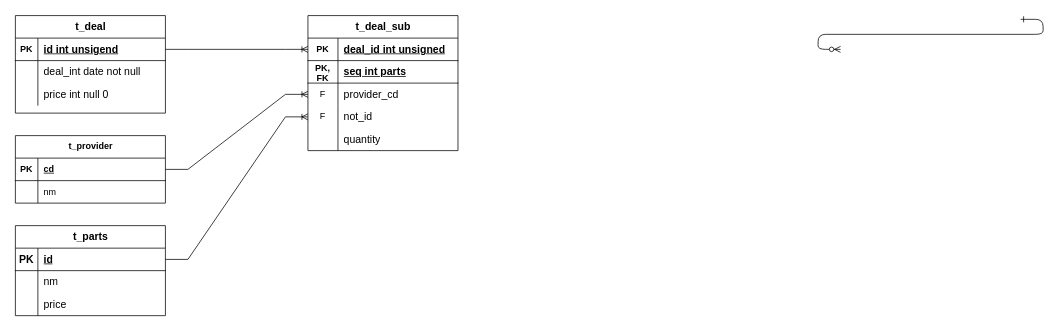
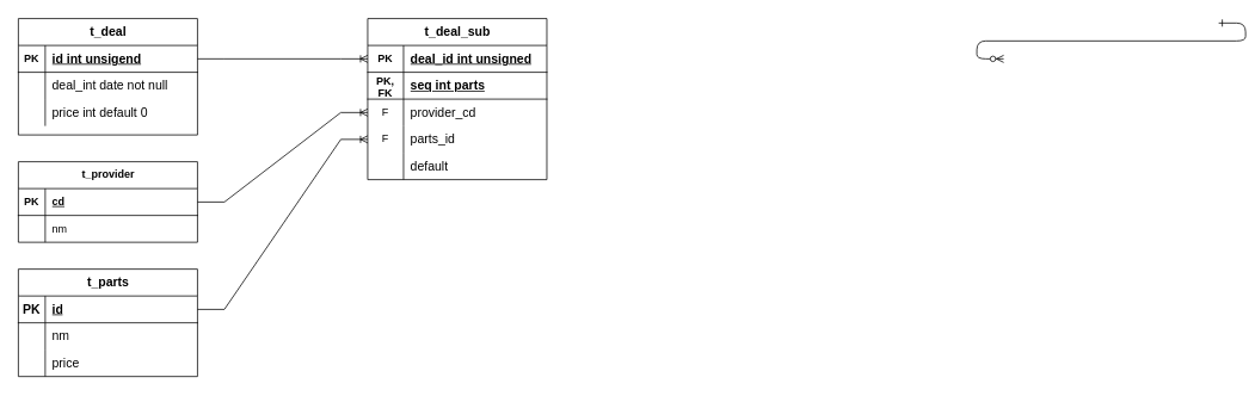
  <mxCell id="0" />
  <mxCell id="1" parent="0" />
  <mxCell id="2" value="" style="edgeStyle=entityRelationEdgeStyle;endArrow=ERzeroToMany;startArrow=ERone;endFill=1;startFill=0;" parent="1" edge="1"><mxGeometry width="100" height="100" relative="1" as="geometry"><mxPoint x="1360" y="25" as="sourcePoint" /><mxPoint x="1120" y="65" as="targetPoint" /></mxGeometry></mxCell>
  <mxCell id="3" value="&lt;font style=&quot;font-size: 14px;&quot;&gt;t_deal&lt;/font&gt;" style="shape=table;startSize=30;container=1;collapsible=1;childLayout=tableLayout;fixedRows=1;rowLines=0;fontStyle=1;align=center;resizeLast=1;html=1;" vertex="1" parent="1"><mxGeometry x="20" y="20" width="200" height="130" as="geometry" /></mxCell>
  <mxCell id="4" value="" style="shape=tableRow;horizontal=0;startSize=0;swimlaneHead=0;swimlaneBody=0;fillColor=none;collapsible=0;dropTarget=0;points=[[0,0.5],[1,0.5]];portConstraint=eastwest;top=0;left=0;right=0;bottom=1;" vertex="1" parent="3"><mxGeometry y="30" width="200" height="30" as="geometry" /></mxCell>
  <mxCell id="5" value="PK" style="shape=partialRectangle;connectable=0;fillColor=none;top=0;left=0;bottom=0;right=0;fontStyle=1;overflow=hidden;whiteSpace=wrap;html=1;" vertex="1" parent="4"><mxGeometry width="30" height="30" as="geometry"><mxRectangle width="30" height="30" as="alternateBounds" /></mxGeometry></mxCell>
  <mxCell id="6" value="&lt;font style=&quot;font-size: 14px;&quot;&gt;id int unsigend&lt;/font&gt;" style="shape=partialRectangle;connectable=0;fillColor=none;top=0;left=0;bottom=0;right=0;align=left;spacingLeft=6;fontStyle=5;overflow=hidden;whiteSpace=wrap;html=1;" vertex="1" parent="4"><mxGeometry x="30" width="170" height="30" as="geometry"><mxRectangle width="170" height="30" as="alternateBounds" /></mxGeometry></mxCell>
  <mxCell id="7" value="" style="shape=tableRow;horizontal=0;startSize=0;swimlaneHead=0;swimlaneBody=0;fillColor=none;collapsible=0;dropTarget=0;points=[[0,0.5],[1,0.5]];portConstraint=eastwest;top=0;left=0;right=0;bottom=0;" vertex="1" parent="3"><mxGeometry y="60" width="200" height="30" as="geometry" /></mxCell>
  <mxCell id="8" value="" style="shape=partialRectangle;connectable=0;fillColor=none;top=0;left=0;bottom=0;right=0;editable=1;overflow=hidden;whiteSpace=wrap;html=1;" vertex="1" parent="7"><mxGeometry width="30" height="30" as="geometry"><mxRectangle width="30" height="30" as="alternateBounds" /></mxGeometry></mxCell>
  <mxCell id="9" value="&lt;font style=&quot;font-size: 14px;&quot;&gt;deal_int date not null&lt;/font&gt;" style="shape=partialRectangle;connectable=0;fillColor=none;top=0;left=0;bottom=0;right=0;align=left;spacingLeft=6;overflow=hidden;whiteSpace=wrap;html=1;" vertex="1" parent="7"><mxGeometry x="30" width="170" height="30" as="geometry"><mxRectangle width="170" height="30" as="alternateBounds" /></mxGeometry></mxCell>
  <mxCell id="10" value="" style="shape=tableRow;horizontal=0;startSize=0;swimlaneHead=0;swimlaneBody=0;fillColor=none;collapsible=0;dropTarget=0;points=[[0,0.5],[1,0.5]];portConstraint=eastwest;top=0;left=0;right=0;bottom=0;" vertex="1" parent="3"><mxGeometry y="90" width="200" height="30" as="geometry" /></mxCell>
  <mxCell id="11" value="" style="shape=partialRectangle;connectable=0;fillColor=none;top=0;left=0;bottom=0;right=0;editable=1;overflow=hidden;whiteSpace=wrap;html=1;" vertex="1" parent="10"><mxGeometry width="30" height="30" as="geometry"><mxRectangle width="30" height="30" as="alternateBounds" /></mxGeometry></mxCell>
- <mxCell id="12" value="&lt;font style=&quot;font-size: 14px;&quot;&gt;price int null 0&lt;/font&gt;" style="shape=partialRectangle;connectable=0;fillColor=none;top=0;left=0;bottom=0;right=0;align=left;spacingLeft=6;overflow=hidden;whiteSpace=wrap;html=1;" vertex="1" parent="10"><mxGeometry x="30" width="170" height="30" as="geometry"><mxRectangle width="170" height="30" as="alternateBounds" /></mxGeometry></mxCell>
+ <mxCell id="12" value="&lt;font style=&quot;font-size: 14px;&quot;&gt;price int default 0&lt;/font&gt;" style="shape=partialRectangle;connectable=0;fillColor=none;top=0;left=0;bottom=0;right=0;align=left;spacingLeft=6;overflow=hidden;whiteSpace=wrap;html=1;" vertex="1" parent="10"><mxGeometry x="30" width="170" height="30" as="geometry"><mxRectangle width="170" height="30" as="alternateBounds" /></mxGeometry></mxCell>
  <mxCell id="13" value="&lt;font style=&quot;font-size: 14px;&quot;&gt;t_deal_sub&lt;/font&gt;" style="shape=table;startSize=30;container=1;collapsible=1;childLayout=tableLayout;fixedRows=1;rowLines=0;fontStyle=1;align=center;resizeLast=1;html=1;" vertex="1" parent="1"><mxGeometry x="410" y="20" width="200" height="180" as="geometry" /></mxCell>
  <mxCell id="14" value="" style="shape=tableRow;horizontal=0;startSize=0;swimlaneHead=0;swimlaneBody=0;fillColor=none;collapsible=0;dropTarget=0;points=[[0,0.5],[1,0.5]];portConstraint=eastwest;top=0;left=0;right=0;bottom=1;fontSize=14;" vertex="1" parent="13"><mxGeometry y="30" width="200" height="30" as="geometry" /></mxCell>
  <mxCell id="15" value="PK" style="shape=partialRectangle;connectable=0;fillColor=none;top=0;left=0;bottom=0;right=0;fontStyle=1;overflow=hidden;whiteSpace=wrap;html=1;" vertex="1" parent="14"><mxGeometry width="40" height="30" as="geometry"><mxRectangle width="40" height="30" as="alternateBounds" /></mxGeometry></mxCell>
  <mxCell id="16" value="&lt;font style=&quot;font-size: 14px;&quot;&gt;deal_id int unsigned&lt;/font&gt;" style="shape=partialRectangle;connectable=0;fillColor=none;top=0;left=0;bottom=0;right=0;align=left;spacingLeft=6;fontStyle=5;overflow=hidden;whiteSpace=wrap;html=1;" vertex="1" parent="14"><mxGeometry x="40" width="160" height="30" as="geometry"><mxRectangle width="160" height="30" as="alternateBounds" /></mxGeometry></mxCell>
  <mxCell id="17" value="" style="shape=tableRow;horizontal=0;startSize=0;swimlaneHead=0;swimlaneBody=0;fillColor=none;collapsible=0;dropTarget=0;points=[[0,0.5],[1,0.5]];portConstraint=eastwest;top=0;left=0;right=0;bottom=1;" vertex="1" parent="13"><mxGeometry y="60" width="200" height="30" as="geometry" /></mxCell>
  <mxCell id="18" value="PK,&lt;br&gt;FK" style="shape=partialRectangle;connectable=0;fillColor=none;top=0;left=0;bottom=0;right=0;fontStyle=1;overflow=hidden;whiteSpace=wrap;html=1;" vertex="1" parent="17"><mxGeometry width="40" height="30" as="geometry"><mxRectangle width="40" height="30" as="alternateBounds" /></mxGeometry></mxCell>
  <mxCell id="19" value="&lt;font style=&quot;font-size: 14px;&quot;&gt;seq int parts&lt;/font&gt;" style="shape=partialRectangle;connectable=0;fillColor=none;top=0;left=0;bottom=0;right=0;align=left;spacingLeft=6;fontStyle=5;overflow=hidden;whiteSpace=wrap;html=1;" vertex="1" parent="17"><mxGeometry x="40" width="160" height="30" as="geometry"><mxRectangle width="160" height="30" as="alternateBounds" /></mxGeometry></mxCell>
  <mxCell id="20" value="" style="shape=tableRow;horizontal=0;startSize=0;swimlaneHead=0;swimlaneBody=0;fillColor=none;collapsible=0;dropTarget=0;points=[[0,0.5],[1,0.5]];portConstraint=eastwest;top=0;left=0;right=0;bottom=0;" vertex="1" parent="13"><mxGeometry y="90" width="200" height="30" as="geometry" /></mxCell>
  <mxCell id="21" value="F" style="shape=partialRectangle;connectable=0;fillColor=none;top=0;left=0;bottom=0;right=0;editable=1;overflow=hidden;whiteSpace=wrap;html=1;" vertex="1" parent="20"><mxGeometry width="40" height="30" as="geometry"><mxRectangle width="40" height="30" as="alternateBounds" /></mxGeometry></mxCell>
  <mxCell id="22" value="&lt;font style=&quot;font-size: 14px;&quot;&gt;provider_cd&lt;/font&gt;" style="shape=partialRectangle;connectable=0;fillColor=none;top=0;left=0;bottom=0;right=0;align=left;spacingLeft=6;overflow=hidden;whiteSpace=wrap;html=1;" vertex="1" parent="20"><mxGeometry x="40" width="160" height="30" as="geometry"><mxRectangle width="160" height="30" as="alternateBounds" /></mxGeometry></mxCell>
  <mxCell id="23" value="" style="shape=tableRow;horizontal=0;startSize=0;swimlaneHead=0;swimlaneBody=0;fillColor=none;collapsible=0;dropTarget=0;points=[[0,0.5],[1,0.5]];portConstraint=eastwest;top=0;left=0;right=0;bottom=0;" vertex="1" parent="13"><mxGeometry y="120" width="200" height="30" as="geometry" /></mxCell>
  <mxCell id="24" value="F" style="shape=partialRectangle;connectable=0;fillColor=none;top=0;left=0;bottom=0;right=0;editable=1;overflow=hidden;whiteSpace=wrap;html=1;" vertex="1" parent="23"><mxGeometry width="40" height="30" as="geometry"><mxRectangle width="40" height="30" as="alternateBounds" /></mxGeometry></mxCell>
- <mxCell id="25" value="&lt;font style=&quot;font-size: 14px;&quot;&gt;not_id&lt;/font&gt;" style="shape=partialRectangle;connectable=0;fillColor=none;top=0;left=0;bottom=0;right=0;align=left;spacingLeft=6;overflow=hidden;whiteSpace=wrap;html=1;" vertex="1" parent="23"><mxGeometry x="40" width="160" height="30" as="geometry"><mxRectangle width="160" height="30" as="alternateBounds" /></mxGeometry></mxCell>
+ <mxCell id="25" value="&lt;font style=&quot;font-size: 14px;&quot;&gt;parts_id&lt;/font&gt;" style="shape=partialRectangle;connectable=0;fillColor=none;top=0;left=0;bottom=0;right=0;align=left;spacingLeft=6;overflow=hidden;whiteSpace=wrap;html=1;" vertex="1" parent="23"><mxGeometry x="40" width="160" height="30" as="geometry"><mxRectangle width="160" height="30" as="alternateBounds" /></mxGeometry></mxCell>
  <mxCell id="26" value="" style="shape=tableRow;horizontal=0;startSize=0;swimlaneHead=0;swimlaneBody=0;fillColor=none;collapsible=0;dropTarget=0;points=[[0,0.5],[1,0.5]];portConstraint=eastwest;top=0;left=0;right=0;bottom=0;" vertex="1" parent="13"><mxGeometry y="150" width="200" height="30" as="geometry" /></mxCell>
  <mxCell id="27" value="" style="shape=partialRectangle;connectable=0;fillColor=none;top=0;left=0;bottom=0;right=0;editable=1;overflow=hidden;whiteSpace=wrap;html=1;" vertex="1" parent="26"><mxGeometry width="40" height="30" as="geometry"><mxRectangle width="40" height="30" as="alternateBounds" /></mxGeometry></mxCell>
- <mxCell id="28" value="&lt;font style=&quot;font-size: 14px;&quot;&gt;quantity&lt;/font&gt;" style="shape=partialRectangle;connectable=0;fillColor=none;top=0;left=0;bottom=0;right=0;align=left;spacingLeft=6;overflow=hidden;whiteSpace=wrap;html=1;" vertex="1" parent="26"><mxGeometry x="40" width="160" height="30" as="geometry"><mxRectangle width="160" height="30" as="alternateBounds" /></mxGeometry></mxCell>
+ <mxCell id="28" value="&lt;font style=&quot;font-size: 14px;&quot;&gt;default&lt;/font&gt;" style="shape=partialRectangle;connectable=0;fillColor=none;top=0;left=0;bottom=0;right=0;align=left;spacingLeft=6;overflow=hidden;whiteSpace=wrap;html=1;" vertex="1" parent="26"><mxGeometry x="40" width="160" height="30" as="geometry"><mxRectangle width="160" height="30" as="alternateBounds" /></mxGeometry></mxCell>
  <mxCell id="29" value="t_parts" style="shape=table;startSize=30;container=1;collapsible=1;childLayout=tableLayout;fixedRows=1;rowLines=0;fontStyle=1;align=center;resizeLast=1;html=1;fontSize=14;" vertex="1" parent="1"><mxGeometry x="20" y="300" width="200" height="120" as="geometry" /></mxCell>
  <mxCell id="30" value="" style="shape=tableRow;horizontal=0;startSize=0;swimlaneHead=0;swimlaneBody=0;fillColor=none;collapsible=0;dropTarget=0;points=[[0,0.5],[1,0.5]];portConstraint=eastwest;top=0;left=0;right=0;bottom=1;" vertex="1" parent="29"><mxGeometry y="30" width="200" height="30" as="geometry" /></mxCell>
  <mxCell id="31" value="PK" style="shape=partialRectangle;connectable=0;fillColor=none;top=0;left=0;bottom=0;right=0;fontStyle=1;overflow=hidden;whiteSpace=wrap;html=1;fontSize=14;" vertex="1" parent="30"><mxGeometry width="30" height="30" as="geometry"><mxRectangle width="30" height="30" as="alternateBounds" /></mxGeometry></mxCell>
  <mxCell id="32" value="id" style="shape=partialRectangle;connectable=0;fillColor=none;top=0;left=0;bottom=0;right=0;align=left;spacingLeft=6;fontStyle=5;overflow=hidden;whiteSpace=wrap;html=1;fontSize=14;" vertex="1" parent="30"><mxGeometry x="30" width="170" height="30" as="geometry"><mxRectangle width="170" height="30" as="alternateBounds" /></mxGeometry></mxCell>
  <mxCell id="33" value="" style="shape=tableRow;horizontal=0;startSize=0;swimlaneHead=0;swimlaneBody=0;fillColor=none;collapsible=0;dropTarget=0;points=[[0,0.5],[1,0.5]];portConstraint=eastwest;top=0;left=0;right=0;bottom=0;" vertex="1" parent="29"><mxGeometry y="60" width="200" height="30" as="geometry" /></mxCell>
  <mxCell id="34" value="" style="shape=partialRectangle;connectable=0;fillColor=none;top=0;left=0;bottom=0;right=0;editable=1;overflow=hidden;whiteSpace=wrap;html=1;" vertex="1" parent="33"><mxGeometry width="30" height="30" as="geometry"><mxRectangle width="30" height="30" as="alternateBounds" /></mxGeometry></mxCell>
  <mxCell id="35" value="nm" style="shape=partialRectangle;connectable=0;fillColor=none;top=0;left=0;bottom=0;right=0;align=left;spacingLeft=6;overflow=hidden;whiteSpace=wrap;html=1;fontSize=14;" vertex="1" parent="33"><mxGeometry x="30" width="170" height="30" as="geometry"><mxRectangle width="170" height="30" as="alternateBounds" /></mxGeometry></mxCell>
  <mxCell id="36" value="" style="shape=tableRow;horizontal=0;startSize=0;swimlaneHead=0;swimlaneBody=0;fillColor=none;collapsible=0;dropTarget=0;points=[[0,0.5],[1,0.5]];portConstraint=eastwest;top=0;left=0;right=0;bottom=0;" vertex="1" parent="29"><mxGeometry y="90" width="200" height="30" as="geometry" /></mxCell>
  <mxCell id="37" value="" style="shape=partialRectangle;connectable=0;fillColor=none;top=0;left=0;bottom=0;right=0;editable=1;overflow=hidden;whiteSpace=wrap;html=1;" vertex="1" parent="36"><mxGeometry width="30" height="30" as="geometry"><mxRectangle width="30" height="30" as="alternateBounds" /></mxGeometry></mxCell>
  <mxCell id="38" value="price" style="shape=partialRectangle;connectable=0;fillColor=none;top=0;left=0;bottom=0;right=0;align=left;spacingLeft=6;overflow=hidden;whiteSpace=wrap;html=1;fontSize=14;" vertex="1" parent="36"><mxGeometry x="30" width="170" height="30" as="geometry"><mxRectangle width="170" height="30" as="alternateBounds" /></mxGeometry></mxCell>
  <mxCell id="39" value="" style="edgeStyle=entityRelationEdgeStyle;fontSize=12;html=1;endArrow=ERoneToMany;rounded=0;exitX=1;exitY=0.5;exitDx=0;exitDy=0;entryX=0;entryY=0.5;entryDx=0;entryDy=0;" edge="1" parent="1" source="4" target="14"><mxGeometry width="100" height="100" relative="1" as="geometry"><mxPoint x="290" y="350" as="sourcePoint" /><mxPoint x="390" y="250" as="targetPoint" /></mxGeometry></mxCell>
  <mxCell id="40" value="" style="edgeStyle=entityRelationEdgeStyle;fontSize=12;html=1;endArrow=ERoneToMany;rounded=0;exitX=1;exitY=0.5;exitDx=0;exitDy=0;" edge="1" parent="1" source="30" target="23"><mxGeometry width="100" height="100" relative="1" as="geometry"><mxPoint x="240" y="310" as="sourcePoint" /><mxPoint x="340" y="210" as="targetPoint" /></mxGeometry></mxCell>
  <mxCell id="41" value="t_provider" style="shape=table;startSize=30;container=1;collapsible=1;childLayout=tableLayout;fixedRows=1;rowLines=0;fontStyle=1;align=center;resizeLast=1;html=1;" vertex="1" parent="1"><mxGeometry x="20" y="180" width="200" height="90" as="geometry" /></mxCell>
  <mxCell id="42" value="" style="shape=tableRow;horizontal=0;startSize=0;swimlaneHead=0;swimlaneBody=0;fillColor=none;collapsible=0;dropTarget=0;points=[[0,0.5],[1,0.5]];portConstraint=eastwest;top=0;left=0;right=0;bottom=1;" vertex="1" parent="41"><mxGeometry y="30" width="200" height="30" as="geometry" /></mxCell>
  <mxCell id="43" value="PK" style="shape=partialRectangle;connectable=0;fillColor=none;top=0;left=0;bottom=0;right=0;fontStyle=1;overflow=hidden;whiteSpace=wrap;html=1;" vertex="1" parent="42"><mxGeometry width="30" height="30" as="geometry"><mxRectangle width="30" height="30" as="alternateBounds" /></mxGeometry></mxCell>
  <mxCell id="44" value="cd" style="shape=partialRectangle;connectable=0;fillColor=none;top=0;left=0;bottom=0;right=0;align=left;spacingLeft=6;fontStyle=5;overflow=hidden;whiteSpace=wrap;html=1;" vertex="1" parent="42"><mxGeometry x="30" width="170" height="30" as="geometry"><mxRectangle width="170" height="30" as="alternateBounds" /></mxGeometry></mxCell>
  <mxCell id="45" value="" style="shape=tableRow;horizontal=0;startSize=0;swimlaneHead=0;swimlaneBody=0;fillColor=none;collapsible=0;dropTarget=0;points=[[0,0.5],[1,0.5]];portConstraint=eastwest;top=0;left=0;right=0;bottom=0;" vertex="1" parent="41"><mxGeometry y="60" width="200" height="30" as="geometry" /></mxCell>
  <mxCell id="46" value="" style="shape=partialRectangle;connectable=0;fillColor=none;top=0;left=0;bottom=0;right=0;editable=1;overflow=hidden;whiteSpace=wrap;html=1;" vertex="1" parent="45"><mxGeometry width="30" height="30" as="geometry"><mxRectangle width="30" height="30" as="alternateBounds" /></mxGeometry></mxCell>
  <mxCell id="47" value="nm" style="shape=partialRectangle;connectable=0;fillColor=none;top=0;left=0;bottom=0;right=0;align=left;spacingLeft=6;overflow=hidden;whiteSpace=wrap;html=1;" vertex="1" parent="45"><mxGeometry x="30" width="170" height="30" as="geometry"><mxRectangle width="170" height="30" as="alternateBounds" /></mxGeometry></mxCell>
  <mxCell id="48" value="" style="edgeStyle=entityRelationEdgeStyle;fontSize=12;html=1;endArrow=ERoneToMany;rounded=0;exitX=1;exitY=0.5;exitDx=0;exitDy=0;entryX=0;entryY=0.5;entryDx=0;entryDy=0;" edge="1" parent="1" source="42" target="20"><mxGeometry width="100" height="100" relative="1" as="geometry"><mxPoint x="240" y="210" as="sourcePoint" /><mxPoint x="340" y="110" as="targetPoint" /></mxGeometry></mxCell>
